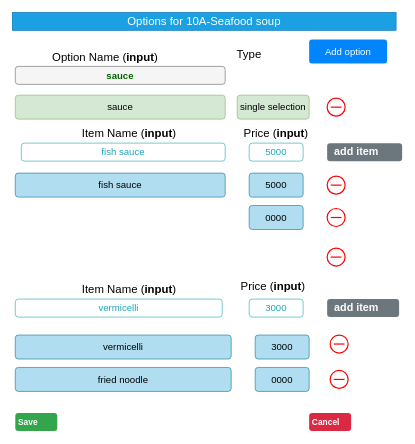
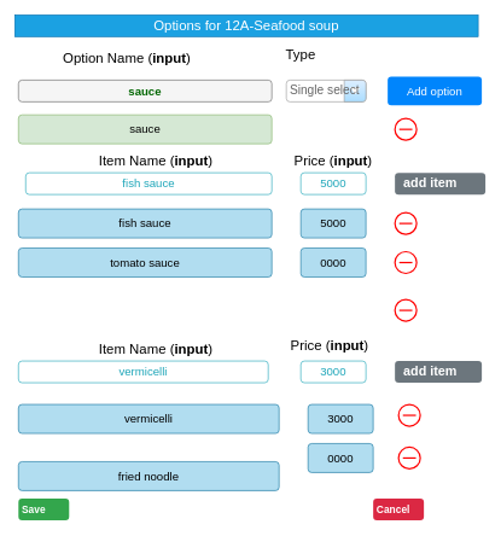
  <mxCell id="0" />
  <mxCell id="1" parent="0" />
- <mxCell id="2" value="&lt;font style=&quot;font-size: 19px;&quot;&gt;Options for 10A-Seafood soup&lt;/font&gt;" style="text;html=1;strokeColor=#006EAF;fillColor=#1ba1e2;align=center;verticalAlign=middle;whiteSpace=wrap;rounded=0;fontColor=#ffffff;" vertex="1" parent="1"><mxGeometry x="20" y="20" width="640" height="30" as="geometry" /></mxCell>
+ <mxCell id="2" value="&lt;font style=&quot;font-size: 19px;&quot;&gt;Options for 12A-Seafood soup&lt;/font&gt;" style="text;html=1;strokeColor=#006EAF;fillColor=#1ba1e2;align=center;verticalAlign=middle;whiteSpace=wrap;rounded=0;fontColor=#ffffff;" vertex="1" parent="1"><mxGeometry x="20" y="20" width="640" height="30" as="geometry" /></mxCell>
  <mxCell id="3" value="&lt;font color=&quot;#006600&quot;&gt;&lt;b&gt;sauce&lt;/b&gt;&lt;/font&gt;" style="html=1;shadow=0;dashed=0;shape=mxgraph.bootstrap.rrect;rSize=5;strokeColor=#666666;strokeWidth=1;fillColor=#f5f5f5;whiteSpace=wrap;align=center;verticalAlign=middle;spacingLeft=0;fontStyle=0;fontSize=16;spacing=5;fontColor=#333333;" vertex="1" parent="1"><mxGeometry x="25" y="110" width="350" height="30" as="geometry" /></mxCell>
- <mxCell id="4" value="&lt;font style=&quot;font-size: 19px;&quot;&gt;Option Name (&lt;b&gt;input&lt;/b&gt;)&lt;/font&gt;" style="text;html=1;strokeColor=none;fillColor=none;align=center;verticalAlign=middle;whiteSpace=wrap;rounded=0;" vertex="1" parent="1"><mxGeometry x="85" y="80" width="180" height="30" as="geometry" /></mxCell>
- <mxCell id="6" value="&lt;font style=&quot;font-size: 19px;&quot;&gt;Type&lt;/font&gt;" style="text;html=1;strokeColor=none;fillColor=none;align=center;verticalAlign=middle;whiteSpace=wrap;rounded=0;" vertex="1" parent="1"><mxGeometry x="385" y="75" width="60" height="30" as="geometry" /></mxCell>
- <mxCell id="7" value="Add option" style="html=1;shadow=0;dashed=0;shape=mxgraph.bootstrap.rrect;rSize=5;strokeColor=none;strokeWidth=1;fillColor=#0085FC;fontColor=#FFFFFF;whiteSpace=wrap;align=center;verticalAlign=middle;spacingLeft=0;fontStyle=0;fontSize=16;spacing=5;" vertex="1" parent="1"><mxGeometry x="515" y="65" width="130" height="40" as="geometry" /></mxCell>
+ <mxCell id="4" value="&lt;font style=&quot;font-size: 19px;&quot;&gt;Option Name (&lt;b&gt;input&lt;/b&gt;)&lt;/font&gt;" style="text;html=1;strokeColor=none;fillColor=none;align=center;verticalAlign=middle;whiteSpace=wrap;rounded=0;" vertex="1" parent="1"><mxGeometry x="85" y="65" width="180" height="30" as="geometry" /></mxCell>
+ <mxCell id="5" value="Single select" style="strokeWidth=1;shadow=0;dashed=0;align=center;html=1;shape=mxgraph.mockup.forms.comboBox;strokeColor=#999999;fillColor=#ddeeff;align=left;fillColor2=#aaddff;mainText=;fontColor=#666666;fontSize=17;spacingLeft=3;" vertex="1" parent="1"><mxGeometry x="395" y="110" width="110" height="30" as="geometry" /></mxCell>
+ <mxCell id="6" value="&lt;font style=&quot;font-size: 19px;&quot;&gt;Type&lt;/font&gt;" style="text;html=1;strokeColor=none;fillColor=none;align=center;verticalAlign=middle;whiteSpace=wrap;rounded=0;" vertex="1" parent="1"><mxGeometry x="385" y="60" width="60" height="30" as="geometry" /></mxCell>
+ <mxCell id="7" value="Add option" style="html=1;shadow=0;dashed=0;shape=mxgraph.bootstrap.rrect;rSize=5;strokeColor=none;strokeWidth=1;fillColor=#0085FC;fontColor=#FFFFFF;whiteSpace=wrap;align=center;verticalAlign=middle;spacingLeft=0;fontStyle=0;fontSize=16;spacing=5;" vertex="1" parent="1"><mxGeometry x="535" y="105" width="130" height="40" as="geometry" /></mxCell>
  <mxCell id="8" value="sauce" style="html=1;shadow=0;dashed=0;shape=mxgraph.bootstrap.rrect;rSize=5;strokeColor=#82b366;strokeWidth=1;fillColor=#d5e8d4;whiteSpace=wrap;align=center;verticalAlign=middle;spacingLeft=0;fontStyle=0;fontSize=16;spacing=5;" vertex="1" parent="1"><mxGeometry x="25" y="158" width="350" height="40" as="geometry" /></mxCell>
  <mxCell id="9" value="fish sauce" style="html=1;shadow=0;dashed=0;shape=mxgraph.bootstrap.rrect;rSize=5;strokeColor=#1CA5B8;strokeWidth=1;fillColor=none;fontColor=#1CA5B8;whiteSpace=wrap;align=center;verticalAlign=middle;spacingLeft=0;fontStyle=0;fontSize=16;spacing=5;" vertex="1" parent="1"><mxGeometry x="35" y="238" width="340" height="30" as="geometry" /></mxCell>
  <mxCell id="10" value="5000" style="html=1;shadow=0;dashed=0;shape=mxgraph.bootstrap.rrect;rSize=5;strokeColor=#1CA5B8;strokeWidth=1;fillColor=none;fontColor=#1CA5B8;whiteSpace=wrap;align=center;verticalAlign=middle;spacingLeft=0;fontStyle=0;fontSize=16;spacing=5;" vertex="1" parent="1"><mxGeometry x="415" y="238" width="90" height="30" as="geometry" /></mxCell>
  <mxCell id="11" value="add item" style="html=1;shadow=0;dashed=0;shape=mxgraph.bootstrap.rrect;rSize=5;strokeColor=none;strokeWidth=1;fillColor=#6C767D;fontColor=#FFFFFF;whiteSpace=wrap;align=left;verticalAlign=middle;spacingLeft=10;fontStyle=1;fontSize=18;" vertex="1" parent="1"><mxGeometry x="545" y="238" width="125" height="30" as="geometry" /></mxCell>
  <mxCell id="12" value="&lt;font style=&quot;font-size: 19px;&quot;&gt;Item Name (&lt;b&gt;input&lt;/b&gt;)&lt;/font&gt;" style="text;html=1;strokeColor=none;fillColor=none;align=center;verticalAlign=middle;whiteSpace=wrap;rounded=0;" vertex="1" parent="1"><mxGeometry x="130" y="208" width="170" height="30" as="geometry" /></mxCell>
  <mxCell id="13" value="&lt;font style=&quot;font-size: 19px;&quot;&gt;Price (&lt;b&gt;input&lt;/b&gt;)&lt;/font&gt;" style="text;html=1;strokeColor=none;fillColor=none;align=center;verticalAlign=middle;whiteSpace=wrap;rounded=0;" vertex="1" parent="1"><mxGeometry x="405" y="208" width="110" height="30" as="geometry" /></mxCell>
  <mxCell id="14" value="fish sauce" style="html=1;shadow=0;dashed=0;shape=mxgraph.bootstrap.rrect;rSize=5;strokeColor=#10739e;strokeWidth=1;fillColor=#b1ddf0;whiteSpace=wrap;align=center;verticalAlign=middle;spacingLeft=0;fontStyle=0;fontSize=16;spacing=5;" vertex="1" parent="1"><mxGeometry x="25" y="288" width="350" height="40" as="geometry" /></mxCell>
  <mxCell id="15" value="5000" style="html=1;shadow=0;dashed=0;shape=mxgraph.bootstrap.rrect;rSize=5;strokeColor=#10739e;strokeWidth=1;fillColor=#b1ddf0;whiteSpace=wrap;align=center;verticalAlign=middle;spacingLeft=0;fontStyle=0;fontSize=16;spacing=5;" vertex="1" parent="1"><mxGeometry x="415" y="288" width="90" height="40" as="geometry" /></mxCell>
+ <mxCell id="16" value="tomato sauce" style="html=1;shadow=0;dashed=0;shape=mxgraph.bootstrap.rrect;rSize=5;strokeColor=#10739e;strokeWidth=1;fillColor=#b1ddf0;whiteSpace=wrap;align=center;verticalAlign=middle;spacingLeft=0;fontStyle=0;fontSize=16;spacing=5;" vertex="1" parent="1"><mxGeometry x="25" y="342" width="350" height="40" as="geometry" /></mxCell>
  <mxCell id="17" value="0000" style="html=1;shadow=0;dashed=0;shape=mxgraph.bootstrap.rrect;rSize=5;strokeColor=#10739e;strokeWidth=1;fillColor=#b1ddf0;whiteSpace=wrap;align=center;verticalAlign=middle;spacingLeft=0;fontStyle=0;fontSize=16;spacing=5;" vertex="1" parent="1"><mxGeometry x="415" y="342" width="90" height="40" as="geometry" /></mxCell>
  <mxCell id="18" value="vermicelli" style="html=1;shadow=0;dashed=0;shape=mxgraph.bootstrap.rrect;rSize=5;strokeColor=#1CA5B8;strokeWidth=1;fillColor=none;fontColor=#1CA5B8;whiteSpace=wrap;align=center;verticalAlign=middle;spacingLeft=0;fontStyle=0;fontSize=16;spacing=5;" vertex="1" parent="1"><mxGeometry x="25" y="498" width="345" height="30" as="geometry" /></mxCell>
  <mxCell id="19" value="3000" style="html=1;shadow=0;dashed=0;shape=mxgraph.bootstrap.rrect;rSize=5;strokeColor=#1CA5B8;strokeWidth=1;fillColor=none;fontColor=#1CA5B8;whiteSpace=wrap;align=center;verticalAlign=middle;spacingLeft=0;fontStyle=0;fontSize=16;spacing=5;" vertex="1" parent="1"><mxGeometry x="415" y="498" width="90" height="30" as="geometry" /></mxCell>
  <mxCell id="20" value="add item" style="html=1;shadow=0;dashed=0;shape=mxgraph.bootstrap.rrect;rSize=5;strokeColor=none;strokeWidth=1;fillColor=#6C767D;fontColor=#FFFFFF;whiteSpace=wrap;align=left;verticalAlign=middle;spacingLeft=10;fontStyle=1;fontSize=18;" vertex="1" parent="1"><mxGeometry x="545" y="498" width="120" height="30" as="geometry" /></mxCell>
  <mxCell id="21" value="&lt;font style=&quot;font-size: 19px;&quot;&gt;Item Name (&lt;b&gt;input&lt;/b&gt;)&lt;/font&gt;" style="text;html=1;strokeColor=none;fillColor=none;align=center;verticalAlign=middle;whiteSpace=wrap;rounded=0;" vertex="1" parent="1"><mxGeometry x="120" y="468" width="190" height="30" as="geometry" /></mxCell>
  <mxCell id="22" value="&lt;font style=&quot;font-size: 19px;&quot;&gt;Price (&lt;b&gt;input&lt;/b&gt;)&lt;/font&gt;" style="text;html=1;strokeColor=none;fillColor=none;align=center;verticalAlign=middle;whiteSpace=wrap;rounded=0;" vertex="1" parent="1"><mxGeometry x="400" y="458" width="110" height="40" as="geometry" /></mxCell>
  <mxCell id="23" value="vermicelli" style="html=1;shadow=0;dashed=0;shape=mxgraph.bootstrap.rrect;rSize=5;strokeColor=#10739e;strokeWidth=1;fillColor=#b1ddf0;whiteSpace=wrap;align=center;verticalAlign=middle;spacingLeft=0;fontStyle=0;fontSize=16;spacing=5;" vertex="1" parent="1"><mxGeometry x="25" y="558" width="360" height="40" as="geometry" /></mxCell>
  <mxCell id="24" value="3000" style="html=1;shadow=0;dashed=0;shape=mxgraph.bootstrap.rrect;rSize=5;strokeColor=#10739e;strokeWidth=1;fillColor=#b1ddf0;whiteSpace=wrap;align=center;verticalAlign=middle;spacingLeft=0;fontStyle=0;fontSize=16;spacing=5;" vertex="1" parent="1"><mxGeometry x="425" y="558" width="90" height="40" as="geometry" /></mxCell>
- <mxCell id="25" value="fried noodle" style="html=1;shadow=0;dashed=0;shape=mxgraph.bootstrap.rrect;rSize=5;strokeColor=#10739e;strokeWidth=1;fillColor=#b1ddf0;whiteSpace=wrap;align=center;verticalAlign=middle;spacingLeft=0;fontStyle=0;fontSize=16;spacing=5;" vertex="1" parent="1"><mxGeometry x="25" y="612" width="360" height="40" as="geometry" /></mxCell>
+ <mxCell id="25" value="fried noodle" style="html=1;shadow=0;dashed=0;shape=mxgraph.bootstrap.rrect;rSize=5;strokeColor=#10739e;strokeWidth=1;fillColor=#b1ddf0;whiteSpace=wrap;align=center;verticalAlign=middle;spacingLeft=0;fontStyle=0;fontSize=16;spacing=5;" vertex="1" parent="1"><mxGeometry x="25" y="637" width="360" height="40" as="geometry" /></mxCell>
  <mxCell id="26" value="0000" style="html=1;shadow=0;dashed=0;shape=mxgraph.bootstrap.rrect;rSize=5;strokeColor=#10739e;strokeWidth=1;fillColor=#b1ddf0;whiteSpace=wrap;align=center;verticalAlign=middle;spacingLeft=0;fontStyle=0;fontSize=16;spacing=5;" vertex="1" parent="1"><mxGeometry x="425" y="612" width="90" height="40" as="geometry" /></mxCell>
- <mxCell id="27" value="single selection" style="html=1;shadow=0;dashed=0;shape=mxgraph.bootstrap.rrect;rSize=5;strokeColor=#82b366;strokeWidth=1;fillColor=#d5e8d4;whiteSpace=wrap;align=center;verticalAlign=middle;spacingLeft=0;fontStyle=0;fontSize=16;spacing=5;" vertex="1" parent="1"><mxGeometry x="395" y="158" width="120" height="40" as="geometry" /></mxCell>
  <mxCell id="28" value="Save" style="html=1;shadow=0;dashed=0;shape=mxgraph.bootstrap.rrect;rSize=5;strokeColor=none;strokeWidth=1;fillColor=#33A64C;fontColor=#FFFFFF;whiteSpace=wrap;align=left;verticalAlign=middle;spacingLeft=0;fontStyle=1;fontSize=14;spacing=5;" vertex="1" parent="1"><mxGeometry x="25" y="688" width="70" height="30" as="geometry" /></mxCell>
  <mxCell id="29" value="Cancel" style="html=1;shadow=0;dashed=0;shape=mxgraph.bootstrap.rrect;rSize=5;strokeColor=none;strokeWidth=1;fillColor=#DB2843;fontColor=#FFFFFF;whiteSpace=wrap;align=left;verticalAlign=middle;spacingLeft=0;fontStyle=1;fontSize=14;spacing=5;" vertex="1" parent="1"><mxGeometry x="515" y="688" width="70" height="30" as="geometry" /></mxCell>
  <mxCell id="30" value="" style="html=1;verticalLabelPosition=bottom;align=center;labelBackgroundColor=#ffffff;verticalAlign=top;strokeWidth=2;strokeColor=#FF0000;shadow=0;dashed=0;shape=mxgraph.ios7.icons.delete;" vertex="1" parent="1"><mxGeometry x="545" y="163" width="30" height="30" as="geometry" /></mxCell>
  <mxCell id="31" value="" style="html=1;verticalLabelPosition=bottom;align=center;labelBackgroundColor=#ffffff;verticalAlign=top;strokeWidth=2;strokeColor=#FF0000;shadow=0;dashed=0;shape=mxgraph.ios7.icons.delete;" vertex="1" parent="1"><mxGeometry x="545" y="293" width="30" height="30" as="geometry" /></mxCell>
  <mxCell id="32" value="" style="html=1;verticalLabelPosition=bottom;align=center;labelBackgroundColor=#ffffff;verticalAlign=top;strokeWidth=2;strokeColor=#FF0000;shadow=0;dashed=0;shape=mxgraph.ios7.icons.delete;" vertex="1" parent="1"><mxGeometry x="545" y="347" width="30" height="30" as="geometry" /></mxCell>
  <mxCell id="33" value="" style="html=1;verticalLabelPosition=bottom;align=center;labelBackgroundColor=#ffffff;verticalAlign=top;strokeWidth=2;strokeColor=#FF0000;shadow=0;dashed=0;shape=mxgraph.ios7.icons.delete;" vertex="1" parent="1"><mxGeometry x="545" y="413" width="30" height="30" as="geometry" /></mxCell>
  <mxCell id="34" value="" style="html=1;verticalLabelPosition=bottom;align=center;labelBackgroundColor=#ffffff;verticalAlign=top;strokeWidth=2;strokeColor=#FF0000;shadow=0;dashed=0;shape=mxgraph.ios7.icons.delete;" vertex="1" parent="1"><mxGeometry x="550" y="558" width="30" height="30" as="geometry" /></mxCell>
  <mxCell id="35" value="" style="html=1;verticalLabelPosition=bottom;align=center;labelBackgroundColor=#ffffff;verticalAlign=top;strokeWidth=2;strokeColor=#FF0000;shadow=0;dashed=0;shape=mxgraph.ios7.icons.delete;" vertex="1" parent="1"><mxGeometry x="550" y="617" width="30" height="30" as="geometry" /></mxCell>
